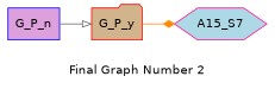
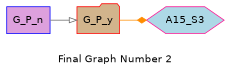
  digraph {
    fontname="DejaVu Sans"
    label="Final Graph Number 2"
    rankdir=LR
    node [fontname="DejaVu Sans" style=filled]
    edge [fontname="DejaVu Sans"]
    G_P_y [color=red fillcolor=tan shape=folder]
-   A15_S7 [color=deeppink fillcolor=lightblue shape=hexagon]
+   A15_S7 [color=deeppink fillcolor=lightblue shape=hexagon label=A15_S3]
    G_P_n [color=blue fillcolor=plum shape=box]
    G_P_y -> A15_S7 [arrowhead=diamond color=darkorange]
    G_P_n -> G_P_y [arrowhead=onormal color=gray40]
  }
